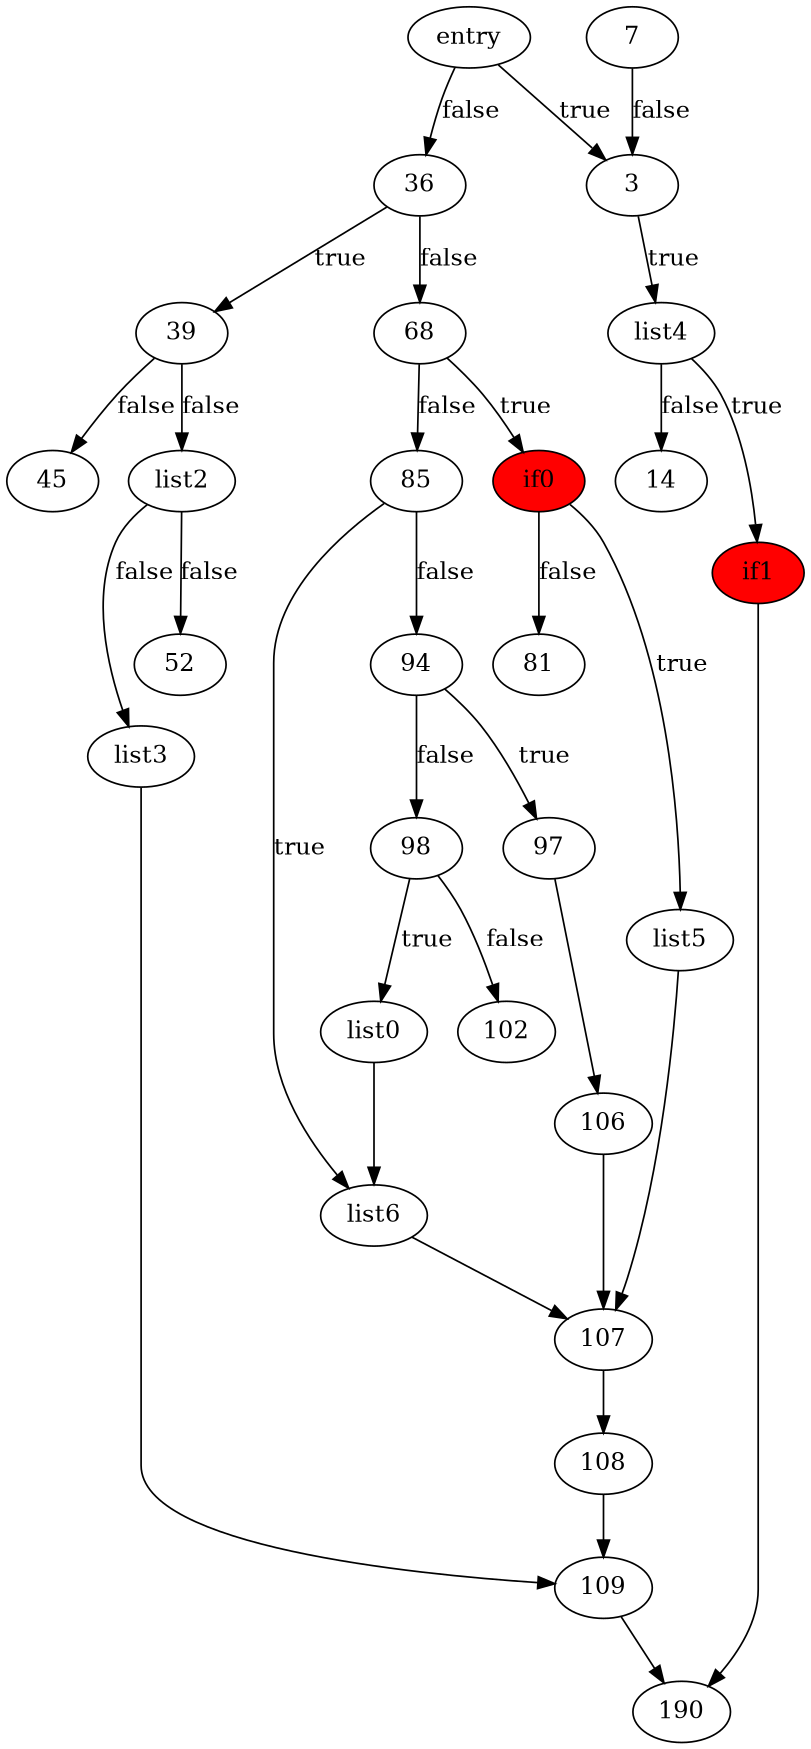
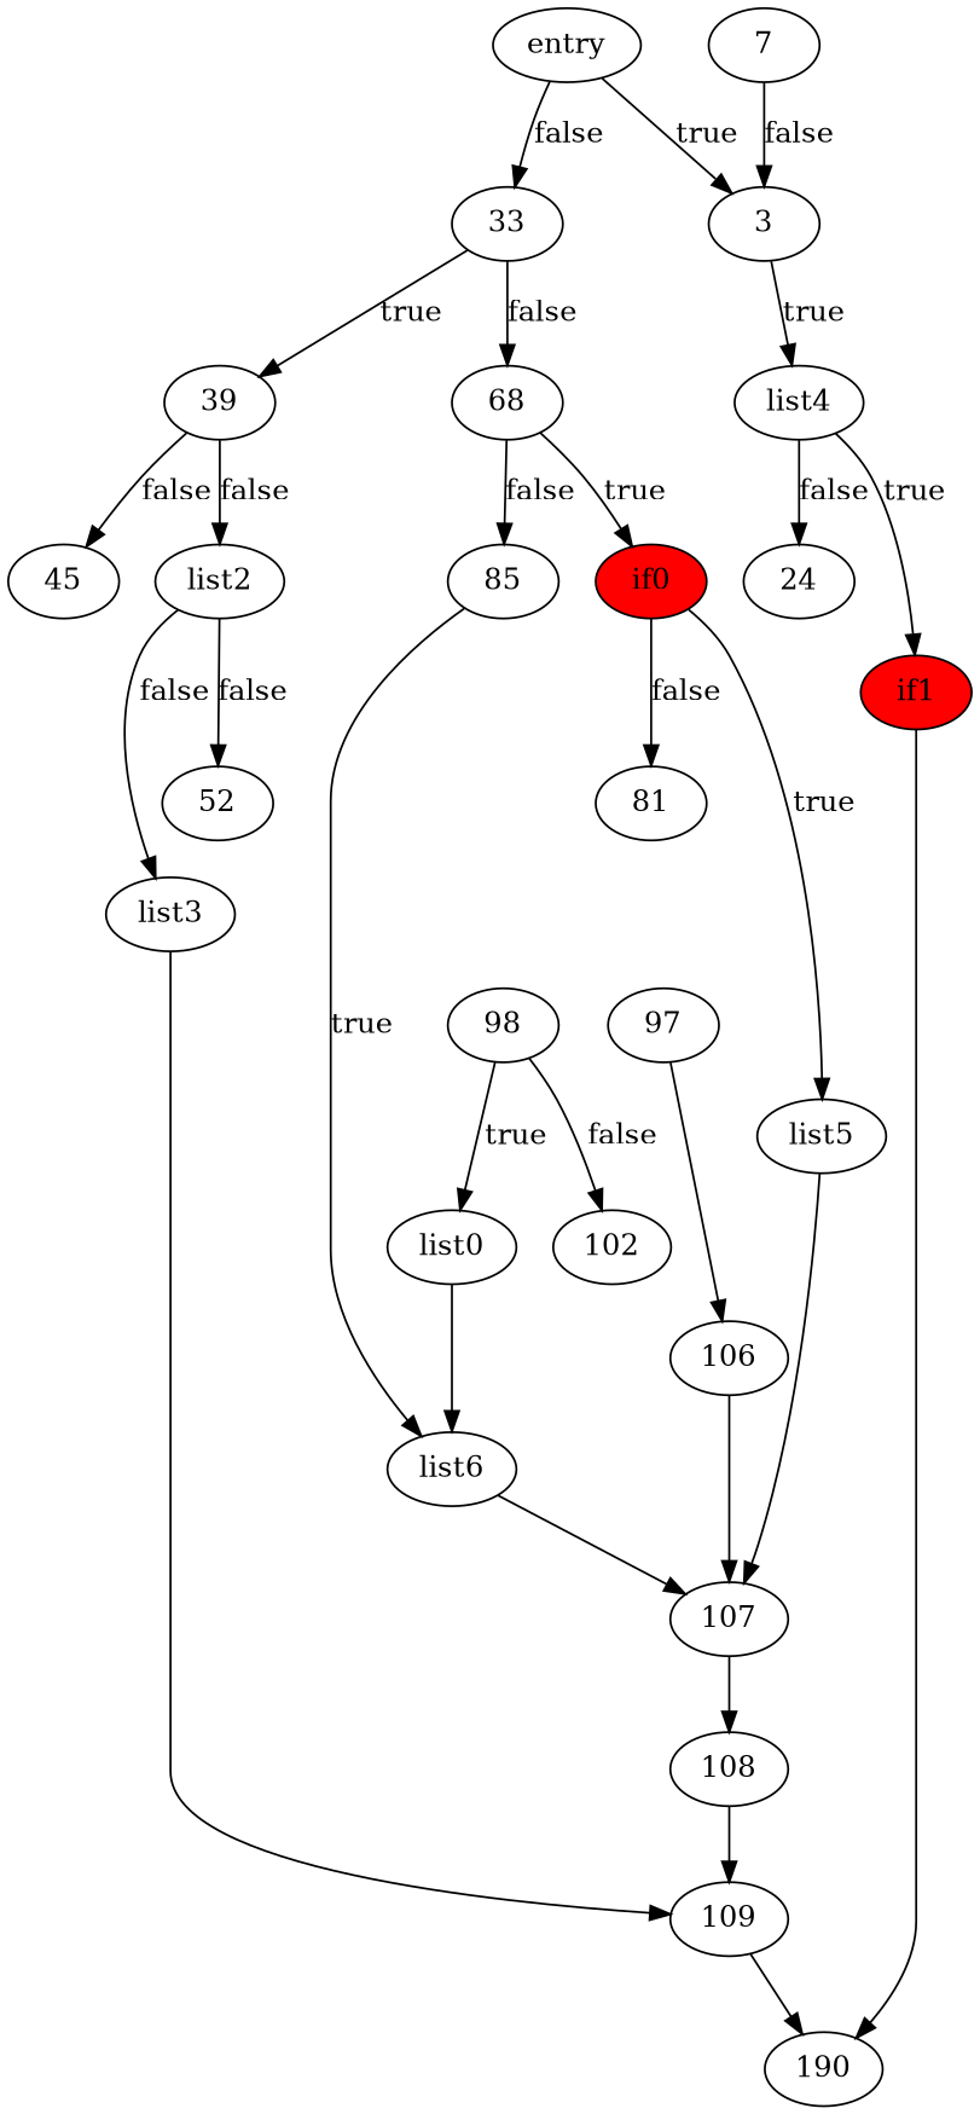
  digraph {
    node [fillcolor=white style=filled]
    n1 [label=entry]
-   36
+   36 [label=33]
    3
    68
    39
    list4
    85
    if0 [fillcolor=red]
    45
    list2
    7
-   14
+   14 [label=24]
    if1 [fillcolor=red]
-   94
    list6
    list5
    81
    52
    list3
    98
    97
    107
    102
    list0
    106
    108
    109
    n28 [label=190]
    n1 -> 36 [label=false]
    n1 -> 3 [label=true]
    36 -> 68 [label=false]
    36 -> 39 [label=true]
    3 -> list4 [label=true]
    68 -> 85 [label=false]
    68 -> if0 [label=true]
    39 -> 45 [label=false]
    39 -> list2 [label=false]
    list4 -> 14 [label=false]
    list4 -> if1 [label=true]
-   85 -> 94 [label=false]
    85 -> list6 [label=true]
    if0 -> list5 [label=true]
    if0 -> 81 [label=false]
    list2 -> 52 [label=false]
    list2 -> list3 [label=false]
    7 -> 3 [label=false]
    if1 -> n28
-   94 -> 98 [label=false]
-   94 -> 97 [label=true]
    list6 -> 107
    list5 -> 107
    list3 -> 109
    98 -> 102 [label=false]
    98 -> list0 [label=true]
    97 -> 106
    107 -> 108
    list0 -> list6
    106 -> 107
    108 -> 109
    109 -> n28
  }
